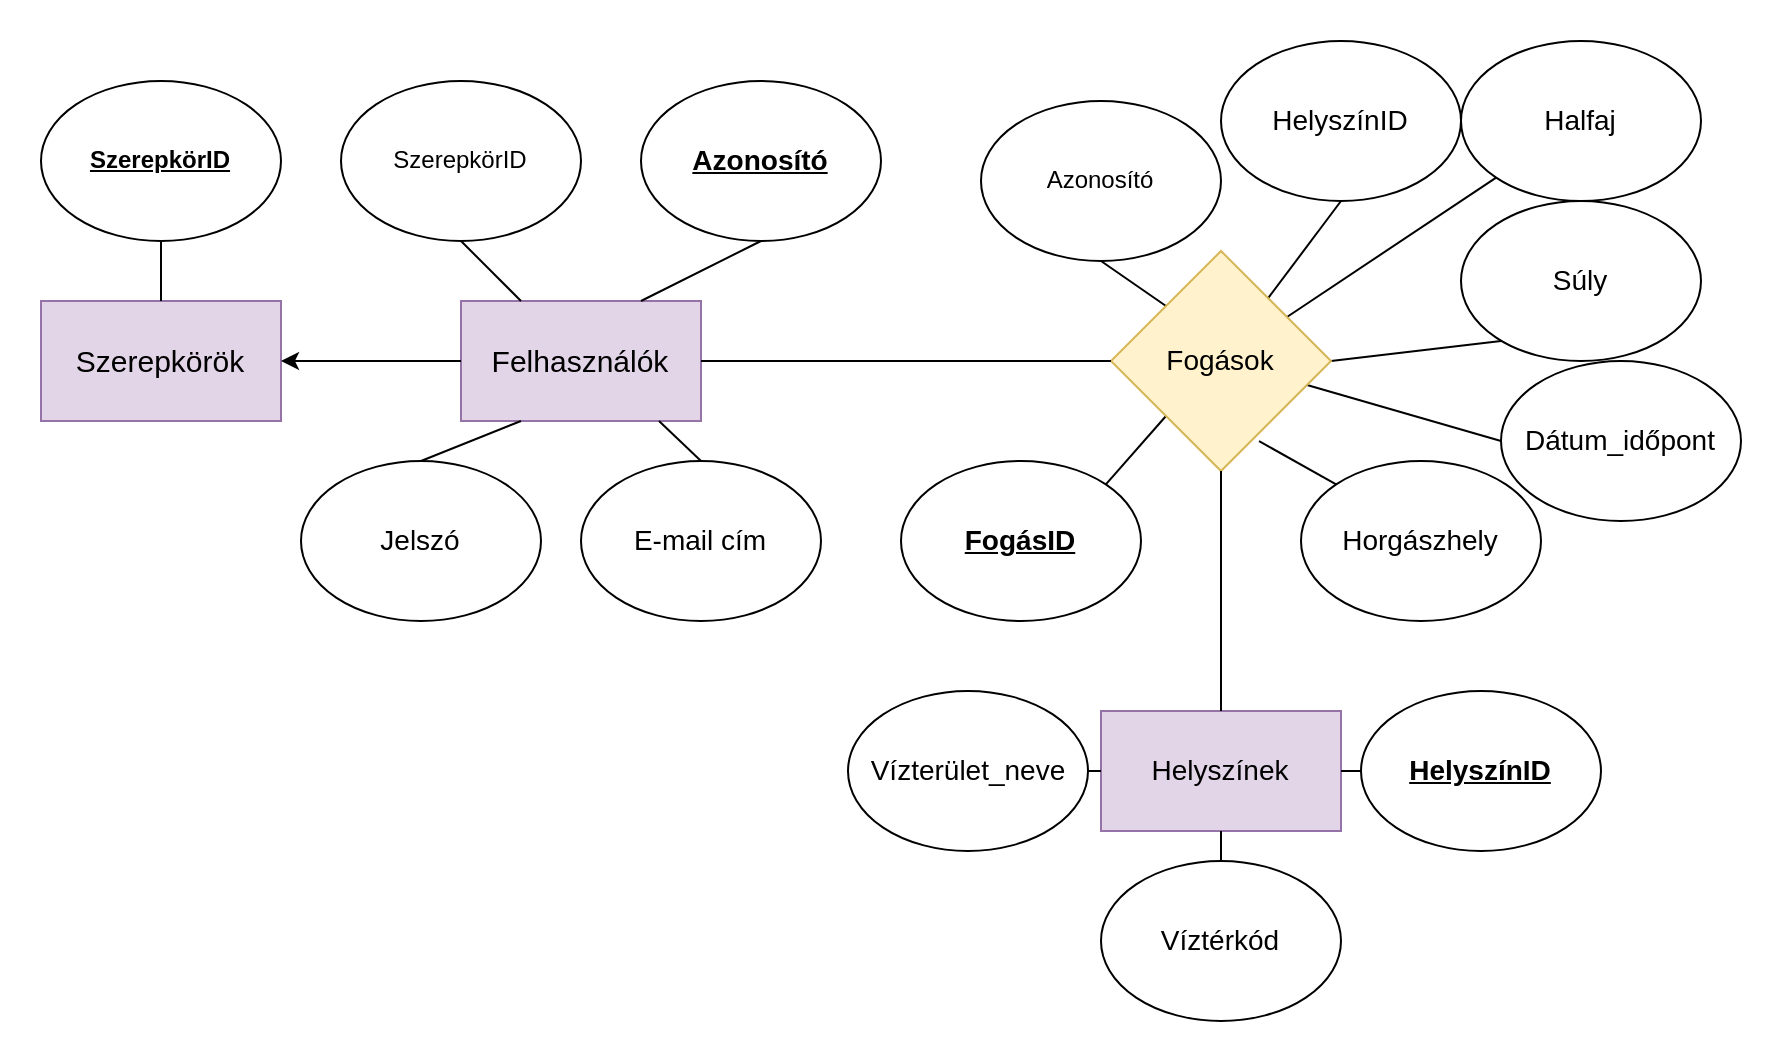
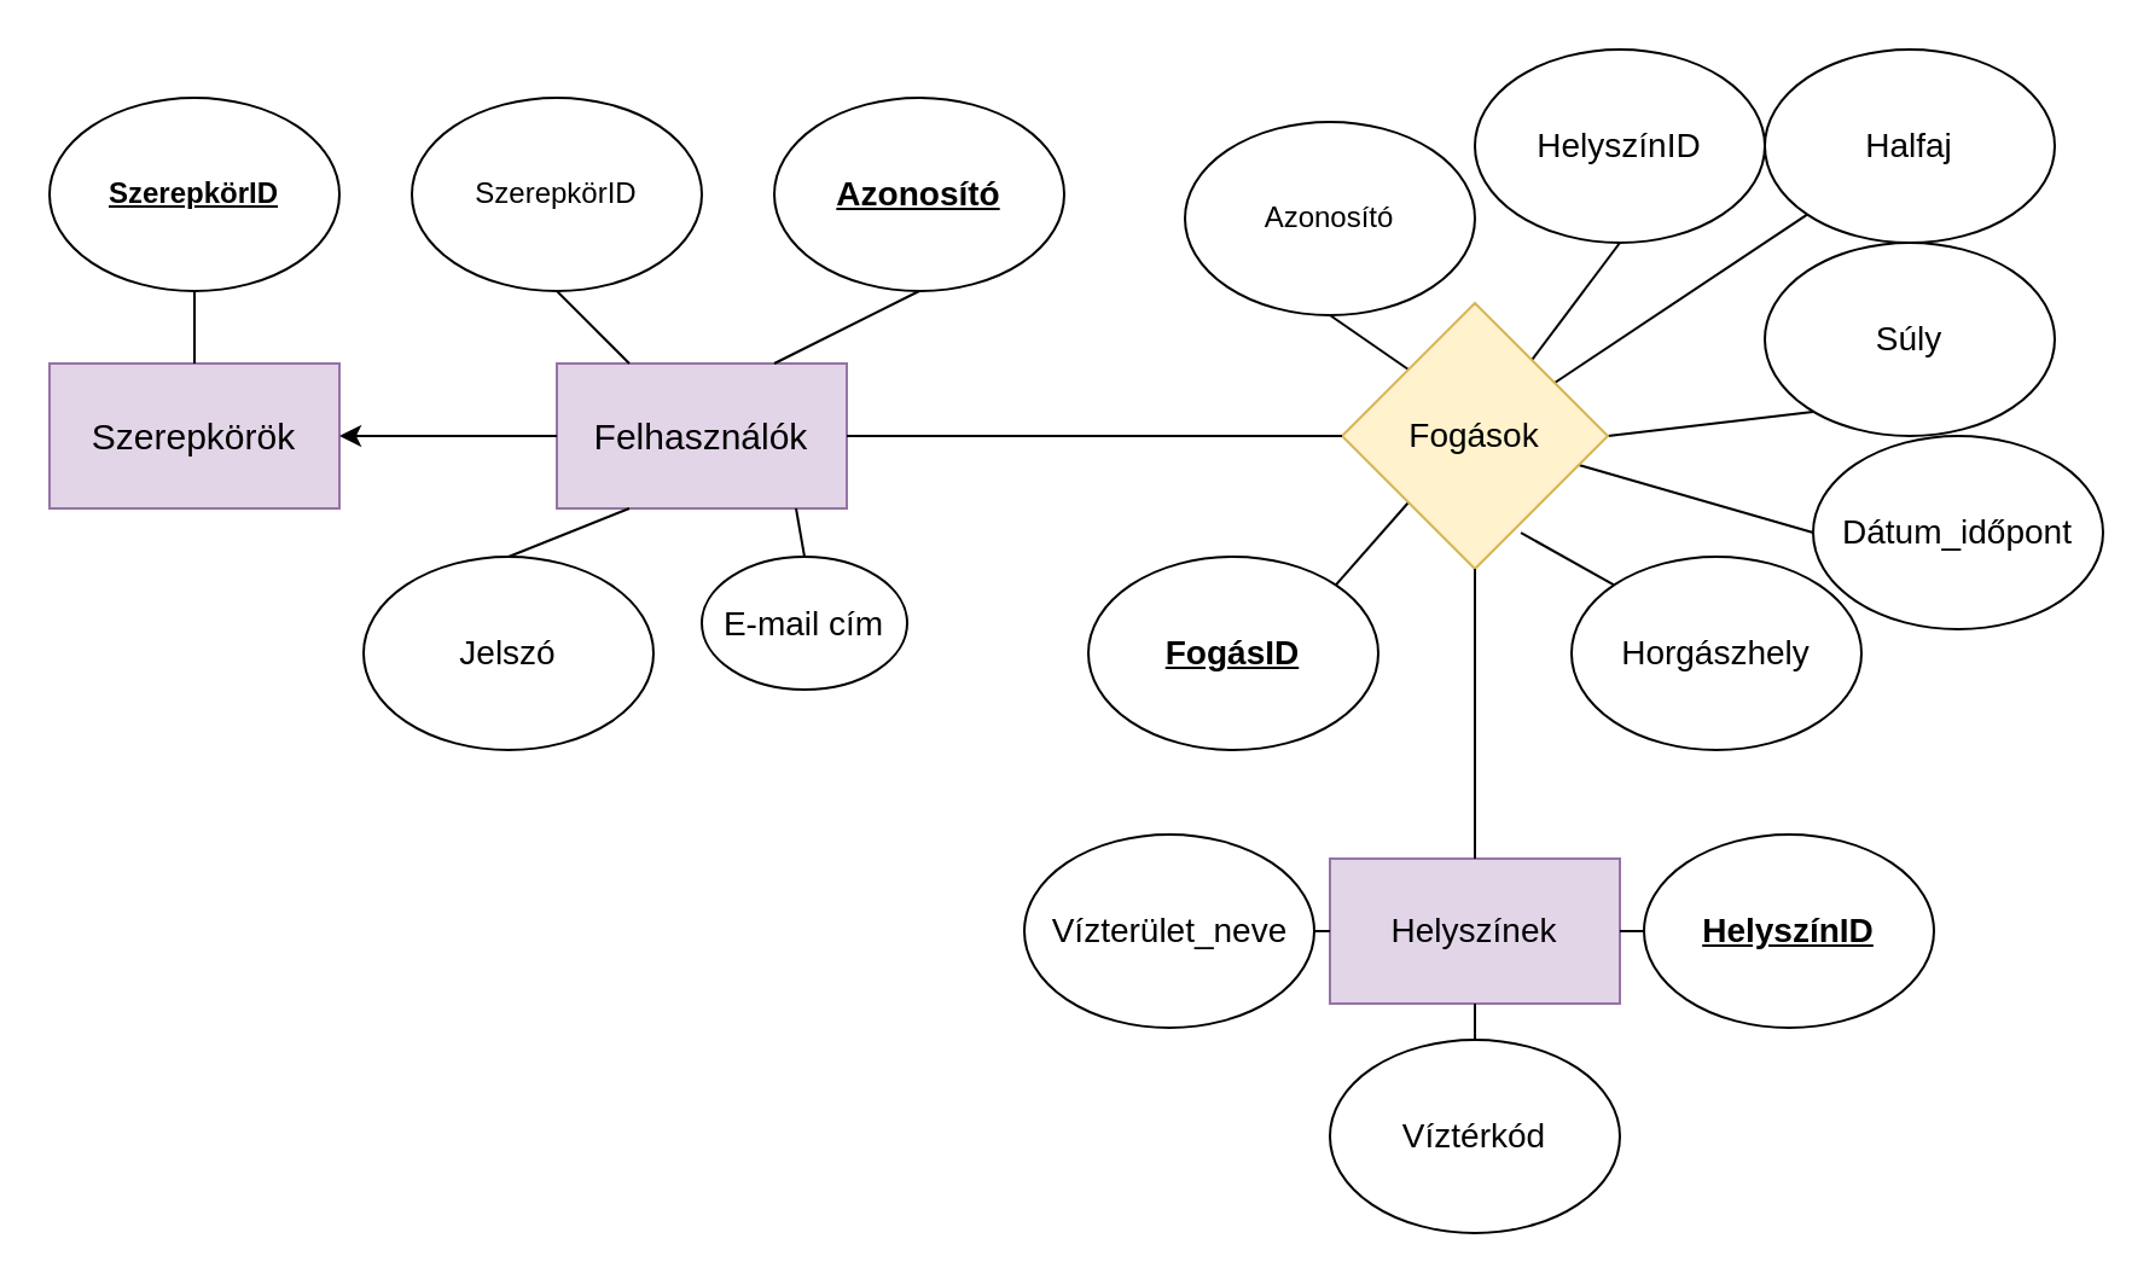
  <mxCell id="0" />
  <mxCell id="1" parent="0" />
  <mxCell id="2" value="&lt;font style=&quot;font-size: 15px&quot;&gt;Felhasználók&lt;/font&gt;" style="rounded=0;whiteSpace=wrap;html=1;fillColor=#e1d5e7;strokeColor=#9673a6;" parent="1" vertex="1"><mxGeometry x="230" y="150" width="120" height="60" as="geometry" /></mxCell>
  <mxCell id="3" value="&lt;u&gt;&lt;b&gt;Azonosító&lt;/b&gt;&lt;/u&gt;" style="ellipse;whiteSpace=wrap;html=1;fontSize=14;" parent="1" vertex="1"><mxGeometry x="320" y="40" width="120" height="80" as="geometry" /></mxCell>
  <mxCell id="4" value="Jelszó" style="ellipse;whiteSpace=wrap;html=1;fontSize=14;" parent="1" vertex="1"><mxGeometry x="150" y="230" width="120" height="80" as="geometry" /></mxCell>
- <mxCell id="5" value="E-mail cím" style="ellipse;whiteSpace=wrap;html=1;fontSize=14;" parent="1" vertex="1"><mxGeometry x="290" y="230" width="120" height="80" as="geometry" /></mxCell>
+ <mxCell id="5" value="E-mail cím" style="ellipse;whiteSpace=wrap;html=1;fontSize=14;" parent="1" vertex="1"><mxGeometry x="290" y="230" width="85" height="55" as="geometry" /></mxCell>
  <mxCell id="6" value="" style="endArrow=none;html=1;rounded=0;fontSize=14;exitX=0.5;exitY=0;exitDx=0;exitDy=0;entryX=0.825;entryY=1;entryDx=0;entryDy=0;entryPerimeter=0;" parent="1" source="5" target="2" edge="1"><mxGeometry width="50" height="50" relative="1" as="geometry"><mxPoint x="460" y="250" as="sourcePoint" /><mxPoint x="510" y="200" as="targetPoint" /></mxGeometry></mxCell>
  <mxCell id="7" value="" style="endArrow=none;html=1;rounded=0;fontSize=14;exitX=0.5;exitY=0;exitDx=0;exitDy=0;entryX=0.25;entryY=1;entryDx=0;entryDy=0;" parent="1" source="4" target="2" edge="1"><mxGeometry width="50" height="50" relative="1" as="geometry"><mxPoint x="460" y="250" as="sourcePoint" /><mxPoint x="230" y="180" as="targetPoint" /></mxGeometry></mxCell>
  <mxCell id="8" value="" style="endArrow=none;html=1;rounded=0;fontSize=14;exitX=0.5;exitY=1;exitDx=0;exitDy=0;entryX=0.75;entryY=0;entryDx=0;entryDy=0;" parent="1" source="3" target="2" edge="1"><mxGeometry width="50" height="50" relative="1" as="geometry"><mxPoint x="460" y="250" as="sourcePoint" /><mxPoint x="510" y="200" as="targetPoint" /></mxGeometry></mxCell>
  <mxCell id="9" value="Vízterület_neve" style="ellipse;whiteSpace=wrap;html=1;fontSize=14;" parent="1" vertex="1"><mxGeometry x="423.5" y="345" width="120" height="80" as="geometry" /></mxCell>
  <mxCell id="10" value="Víztérkód" style="ellipse;whiteSpace=wrap;html=1;fontSize=14;" parent="1" vertex="1"><mxGeometry x="550" y="430" width="120" height="80" as="geometry" /></mxCell>
  <mxCell id="11" value="Horgászhely" style="ellipse;whiteSpace=wrap;html=1;fontSize=14;" parent="1" vertex="1"><mxGeometry x="650" y="230" width="120" height="80" as="geometry" /></mxCell>
  <mxCell id="12" value="Dátum_időpont" style="ellipse;whiteSpace=wrap;html=1;fontSize=14;" parent="1" vertex="1"><mxGeometry x="750" y="180" width="120" height="80" as="geometry" /></mxCell>
  <mxCell id="13" value="" style="endArrow=none;html=1;rounded=0;fontSize=14;exitX=0.891;exitY=0.609;exitDx=0;exitDy=0;entryX=0;entryY=0.5;entryDx=0;entryDy=0;exitPerimeter=0;" parent="1" source="36" target="12" edge="1"><mxGeometry width="50" height="50" relative="1" as="geometry"><mxPoint x="670" y="195" as="sourcePoint" /><mxPoint x="760" y="220" as="targetPoint" /></mxGeometry></mxCell>
  <mxCell id="14" value="HelyszínID" style="ellipse;whiteSpace=wrap;html=1;fontSize=14;" parent="1" vertex="1"><mxGeometry x="610" y="20" width="120" height="80" as="geometry" /></mxCell>
  <mxCell id="15" value="Halfaj" style="ellipse;whiteSpace=wrap;html=1;fontSize=14;" parent="1" vertex="1"><mxGeometry x="730" y="20" width="120" height="80" as="geometry" /></mxCell>
  <mxCell id="16" value="Súly" style="ellipse;whiteSpace=wrap;html=1;fontSize=14;" parent="1" vertex="1"><mxGeometry x="730" y="100" width="120" height="80" as="geometry" /></mxCell>
  <mxCell id="17" value="" style="endArrow=none;html=1;rounded=0;fontSize=14;exitX=0.5;exitY=1;exitDx=0;exitDy=0;" parent="1" source="14" target="36" edge="1"><mxGeometry width="50" height="50" relative="1" as="geometry"><mxPoint x="420" y="190" as="sourcePoint" /><mxPoint x="640" y="150" as="targetPoint" /></mxGeometry></mxCell>
  <mxCell id="18" value="" style="endArrow=none;html=1;rounded=0;fontSize=14;" parent="1" source="15" target="36" edge="1"><mxGeometry width="50" height="50" relative="1" as="geometry"><mxPoint x="710" y="240" as="sourcePoint" /><mxPoint x="670" y="165" as="targetPoint" /></mxGeometry></mxCell>
  <mxCell id="19" value="" style="endArrow=none;html=1;rounded=0;fontSize=14;entryX=1;entryY=0.5;entryDx=0;entryDy=0;" parent="1" target="36" edge="1"><mxGeometry width="50" height="50" relative="1" as="geometry"><mxPoint x="750" y="170" as="sourcePoint" /><mxPoint x="670" y="180" as="targetPoint" /></mxGeometry></mxCell>
  <mxCell id="20" value="&lt;font style=&quot;font-size: 14px&quot;&gt;Helyszínek&lt;/font&gt;" style="rounded=0;whiteSpace=wrap;html=1;fillColor=#e1d5e7;strokeColor=#9673a6;" parent="1" vertex="1"><mxGeometry x="550" y="355" width="120" height="60" as="geometry" /></mxCell>
  <mxCell id="21" value="" style="endArrow=none;html=1;rounded=0;fontSize=14;entryX=0;entryY=0.5;entryDx=0;entryDy=0;exitX=1;exitY=0.5;exitDx=0;exitDy=0;" parent="1" source="9" target="20" edge="1"><mxGeometry width="50" height="50" relative="1" as="geometry"><mxPoint x="520" y="390" as="sourcePoint" /><mxPoint x="460" y="470" as="targetPoint" /></mxGeometry></mxCell>
  <mxCell id="22" value="" style="endArrow=none;html=1;rounded=0;fontSize=14;exitX=0.5;exitY=0;exitDx=0;exitDy=0;entryX=0.5;entryY=1;entryDx=0;entryDy=0;" parent="1" source="10" target="20" edge="1"><mxGeometry width="50" height="50" relative="1" as="geometry"><mxPoint x="390" y="490" as="sourcePoint" /><mxPoint x="450" y="470" as="targetPoint" /></mxGeometry></mxCell>
  <mxCell id="23" value="&lt;b&gt;&lt;u&gt;HelyszínID&lt;/u&gt;&lt;/b&gt;" style="ellipse;whiteSpace=wrap;html=1;fontSize=14;" parent="1" vertex="1"><mxGeometry x="680" y="345" width="120" height="80" as="geometry" /></mxCell>
  <mxCell id="24" value="SzerepkörID" style="ellipse;whiteSpace=wrap;html=1;" parent="1" vertex="1"><mxGeometry x="170" y="40" width="120" height="80" as="geometry" /></mxCell>
  <mxCell id="25" value="" style="endArrow=none;html=1;rounded=0;exitX=0.5;exitY=1;exitDx=0;exitDy=0;entryX=0.25;entryY=0;entryDx=0;entryDy=0;" parent="1" source="24" target="2" edge="1"><mxGeometry width="50" height="50" relative="1" as="geometry"><mxPoint x="870" y="260" as="sourcePoint" /><mxPoint x="920" y="210" as="targetPoint" /></mxGeometry></mxCell>
  <mxCell id="26" value="Azonosító" style="ellipse;whiteSpace=wrap;html=1;" parent="1" vertex="1"><mxGeometry x="490" y="50" width="120" height="80" as="geometry" /></mxCell>
  <mxCell id="27" value="" style="endArrow=none;html=1;rounded=0;exitX=0.5;exitY=1;exitDx=0;exitDy=0;entryX=0;entryY=0;entryDx=0;entryDy=0;" parent="1" source="26" target="36" edge="1"><mxGeometry width="50" height="50" relative="1" as="geometry"><mxPoint x="870" y="360" as="sourcePoint" /><mxPoint x="580" y="150" as="targetPoint" /></mxGeometry></mxCell>
  <mxCell id="28" value="" style="endArrow=none;html=1;rounded=0;exitX=0;exitY=0;exitDx=0;exitDy=0;entryX=0.673;entryY=0.864;entryDx=0;entryDy=0;entryPerimeter=0;" parent="1" source="11" target="36" edge="1"><mxGeometry width="50" height="50" relative="1" as="geometry"><mxPoint x="870" y="380" as="sourcePoint" /><mxPoint x="640" y="210" as="targetPoint" /></mxGeometry></mxCell>
  <mxCell id="29" value="" style="endArrow=none;html=1;rounded=0;exitX=0;exitY=0.5;exitDx=0;exitDy=0;entryX=1;entryY=0.5;entryDx=0;entryDy=0;" parent="1" source="23" target="20" edge="1"><mxGeometry width="50" height="50" relative="1" as="geometry"><mxPoint x="700" y="390" as="sourcePoint" /><mxPoint x="920" y="330" as="targetPoint" /></mxGeometry></mxCell>
  <mxCell id="30" value="&lt;u&gt;&lt;b&gt;FogásID&lt;/b&gt;&lt;/u&gt;" style="ellipse;whiteSpace=wrap;html=1;fontSize=14;" parent="1" vertex="1"><mxGeometry x="450" y="230" width="120" height="80" as="geometry" /></mxCell>
  <mxCell id="31" value="" style="endArrow=none;html=1;rounded=0;exitX=1;exitY=0;exitDx=0;exitDy=0;entryX=0;entryY=1;entryDx=0;entryDy=0;" parent="1" source="30" target="36" edge="1"><mxGeometry width="50" height="50" relative="1" as="geometry"><mxPoint x="460" y="260" as="sourcePoint" /><mxPoint x="580" y="210" as="targetPoint" /></mxGeometry></mxCell>
  <mxCell id="32" value="&lt;font style=&quot;font-size: 15px&quot;&gt;Szerepkörök&lt;/font&gt;" style="rounded=0;whiteSpace=wrap;html=1;fillColor=#e1d5e7;strokeColor=#9673a6;" parent="1" vertex="1"><mxGeometry x="20" y="150" width="120" height="60" as="geometry" /></mxCell>
  <mxCell id="33" value="&lt;b&gt;&lt;u&gt;SzerepkörID&lt;/u&gt;&lt;/b&gt;" style="ellipse;whiteSpace=wrap;html=1;" parent="1" vertex="1"><mxGeometry x="20" y="40" width="120" height="80" as="geometry" /></mxCell>
  <mxCell id="34" value="" style="endArrow=none;html=1;rounded=0;exitX=0.5;exitY=1;exitDx=0;exitDy=0;" parent="1" source="33" target="32" edge="1"><mxGeometry width="50" height="50" relative="1" as="geometry"><mxPoint x="460" y="260" as="sourcePoint" /><mxPoint x="510" y="210" as="targetPoint" /></mxGeometry></mxCell>
  <mxCell id="35" value="" style="endArrow=classic;html=1;rounded=0;exitX=0;exitY=0.5;exitDx=0;exitDy=0;entryX=1;entryY=0.5;entryDx=0;entryDy=0;" edge="1" parent="1" source="2" target="32"><mxGeometry width="50" height="50" relative="1" as="geometry"><mxPoint x="290" y="250" as="sourcePoint" /><mxPoint x="340" y="200" as="targetPoint" /></mxGeometry></mxCell>
  <mxCell id="36" value="&lt;font style=&quot;font-size: 14px&quot;&gt;Fogások&lt;/font&gt;" style="rhombus;whiteSpace=wrap;html=1;fillColor=#fff2cc;strokeColor=#d6b656;" vertex="1" parent="1"><mxGeometry x="555" y="125" width="110" height="110" as="geometry" /></mxCell>
  <mxCell id="37" value="" style="endArrow=none;html=1;rounded=0;exitX=0.5;exitY=1;exitDx=0;exitDy=0;entryX=0.5;entryY=0;entryDx=0;entryDy=0;" edge="1" parent="1" source="36" target="20"><mxGeometry width="50" height="50" relative="1" as="geometry"><mxPoint x="460" y="250" as="sourcePoint" /><mxPoint x="510" y="200" as="targetPoint" /></mxGeometry></mxCell>
  <mxCell id="38" value="" style="endArrow=none;html=1;rounded=0;exitX=1;exitY=0.5;exitDx=0;exitDy=0;entryX=0;entryY=0.5;entryDx=0;entryDy=0;" edge="1" parent="1" source="2" target="36"><mxGeometry width="50" height="50" relative="1" as="geometry"><mxPoint x="460" y="250" as="sourcePoint" /><mxPoint x="510" y="200" as="targetPoint" /></mxGeometry></mxCell>
